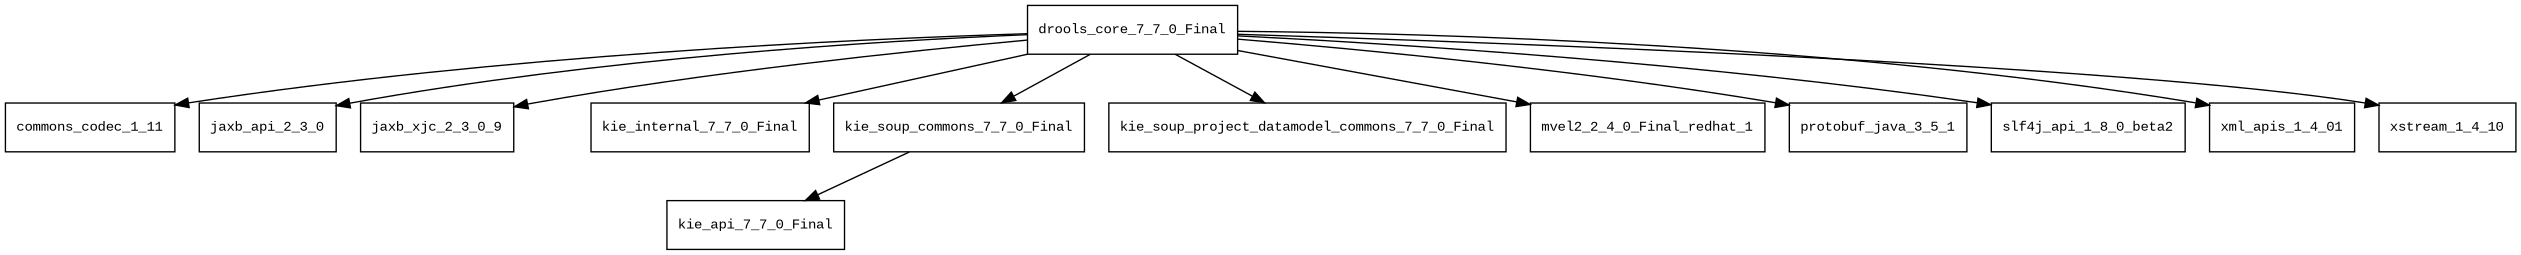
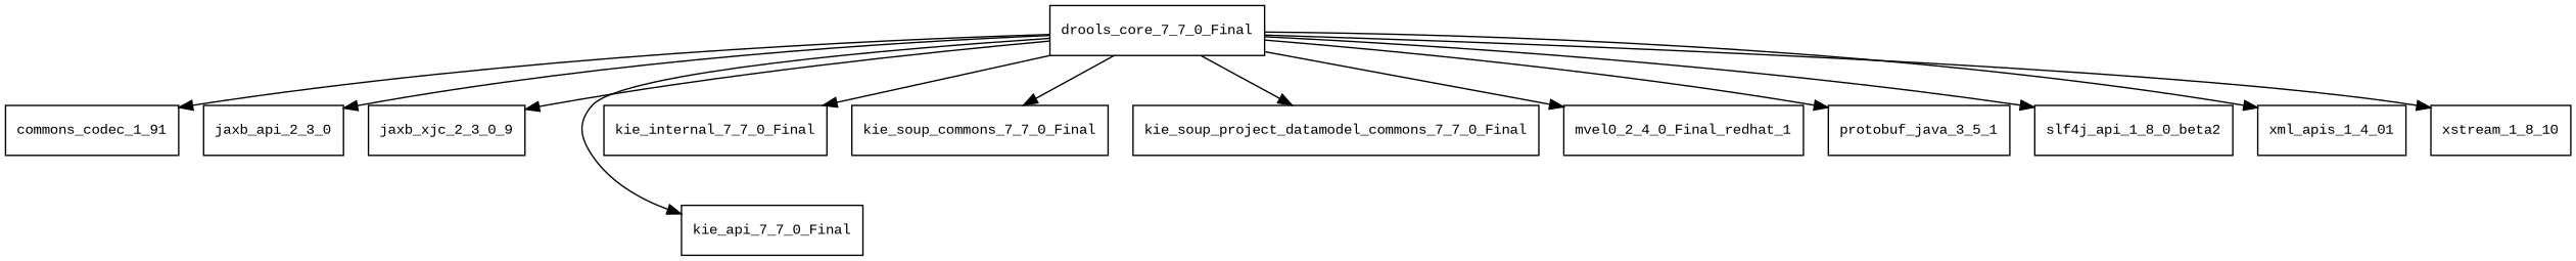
  digraph {
    fontname="Liberation Mono"
    node [fontname="Liberation Mono" fontsize=10.0 shape=box]
    edge [fontname="Liberation Mono"]
    drools_core_7_7_0_Final
-   commons_codec_1_11
+   commons_codec_1_11 [label=commons_codec_1_91]
    jaxb_api_2_3_0
    n4 [label=jaxb_xjc_2_3_0_9]
    kie_api_7_7_0_Final
    kie_internal_7_7_0_Final
    kie_soup_commons_7_7_0_Final
    kie_soup_project_datamodel_commons_7_7_0_Final
-   mvel2_2_4_0_Final_redhat_1
+   mvel2_2_4_0_Final_redhat_1 [label=mvel0_2_4_0_Final_redhat_1]
    protobuf_java_3_5_1
    slf4j_api_1_8_0_beta2
    xml_apis_1_4_01
-   xstream_1_4_10
+   xstream_1_4_10 [label=xstream_1_8_10]
    drools_core_7_7_0_Final -> commons_codec_1_11
    drools_core_7_7_0_Final -> jaxb_api_2_3_0
    drools_core_7_7_0_Final -> n4
-   kie_soup_commons_7_7_0_Final -> kie_api_7_7_0_Final
+   drools_core_7_7_0_Final -> kie_api_7_7_0_Final
    drools_core_7_7_0_Final -> kie_internal_7_7_0_Final
    drools_core_7_7_0_Final -> kie_soup_commons_7_7_0_Final
    drools_core_7_7_0_Final -> kie_soup_project_datamodel_commons_7_7_0_Final
    drools_core_7_7_0_Final -> mvel2_2_4_0_Final_redhat_1
    drools_core_7_7_0_Final -> protobuf_java_3_5_1
    drools_core_7_7_0_Final -> slf4j_api_1_8_0_beta2
    drools_core_7_7_0_Final -> xml_apis_1_4_01
    drools_core_7_7_0_Final -> xstream_1_4_10
  }
